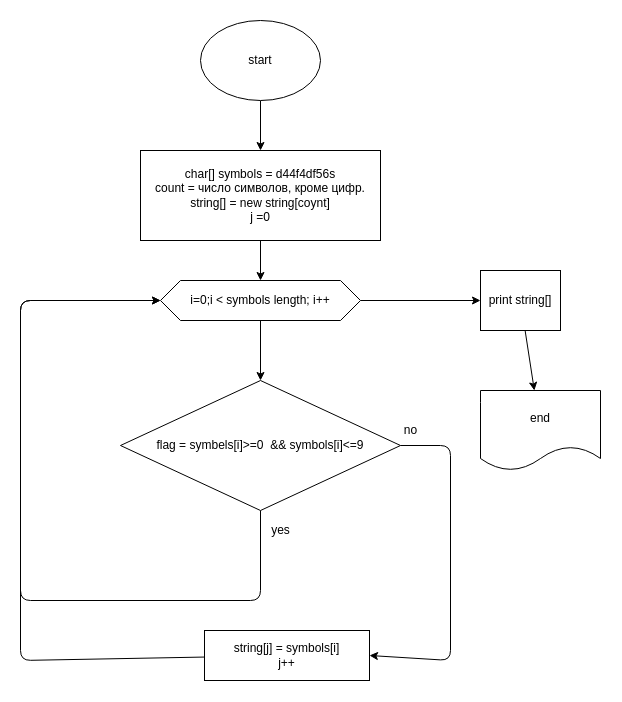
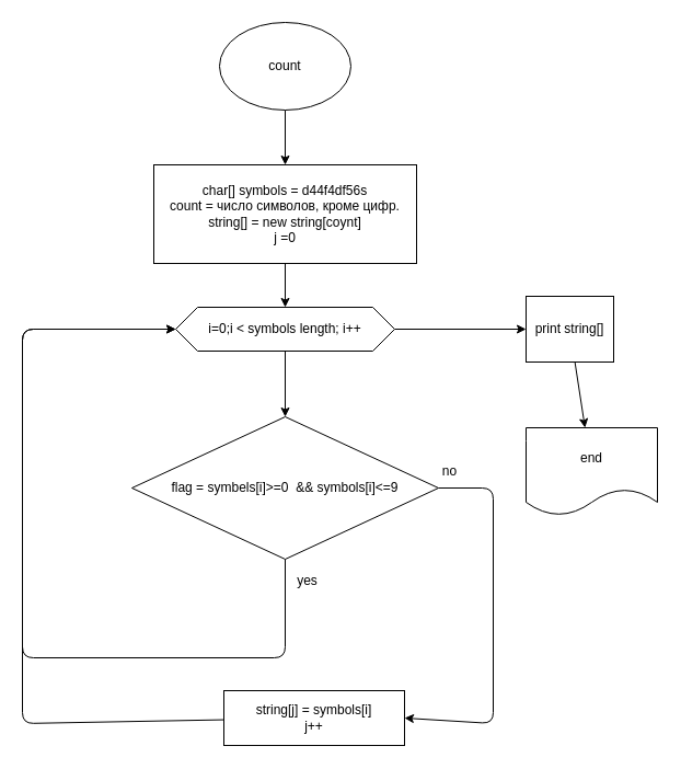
  <mxCell id="0" />
  <mxCell id="1" parent="0" />
  <mxCell id="2" value="" style="edgeStyle=none;html=1;" edge="1" parent="1" source="3" target="5"><mxGeometry relative="1" as="geometry" /></mxCell>
- <mxCell id="3" value="start" style="ellipse;whiteSpace=wrap;html=1;" vertex="1" parent="1"><mxGeometry x="200" y="20" width="120" height="80" as="geometry" /></mxCell>
+ <mxCell id="3" value="count" style="ellipse;whiteSpace=wrap;html=1;" vertex="1" parent="1"><mxGeometry x="200" y="20" width="120" height="80" as="geometry" /></mxCell>
  <mxCell id="4" value="" style="edgeStyle=none;html=1;" edge="1" parent="1" source="5"><mxGeometry relative="1" as="geometry"><mxPoint x="260" y="280" as="targetPoint" /></mxGeometry></mxCell>
  <mxCell id="5" value="char[] symbols&amp;nbsp;&lt;span&gt;= d44f4df56s&lt;/span&gt;&lt;br&gt;count = число символов, кроме цифр.&lt;br&gt;string[] = new string[coynt]&lt;br&gt;j =0" style="whiteSpace=wrap;html=1;" vertex="1" parent="1"><mxGeometry x="140" y="150" width="240" height="90" as="geometry" /></mxCell>
  <mxCell id="6" value="" style="edgeStyle=none;html=1;" edge="1" parent="1" source="8" target="11"><mxGeometry relative="1" as="geometry" /></mxCell>
  <mxCell id="7" value="" style="edgeStyle=none;html=1;" edge="1" parent="1" source="8" target="16"><mxGeometry relative="1" as="geometry" /></mxCell>
  <mxCell id="8" value="i=0;i &amp;lt; symbols length; i++" style="shape=hexagon;perimeter=hexagonPerimeter2;whiteSpace=wrap;html=1;fixedSize=1;" vertex="1" parent="1"><mxGeometry x="160" y="280" width="200" height="40" as="geometry" /></mxCell>
  <mxCell id="9" value="" style="edgeStyle=none;html=1;entryX=0;entryY=0.5;entryDx=0;entryDy=0;" edge="1" parent="1" source="11" target="8"><mxGeometry relative="1" as="geometry"><Array as="points"><mxPoint x="260" y="600" /><mxPoint x="20" y="600" /><mxPoint x="20" y="300" /></Array></mxGeometry></mxCell>
  <mxCell id="10" style="edgeStyle=none;html=1;entryX=1;entryY=0.5;entryDx=0;entryDy=0;" edge="1" parent="1" source="11" target="14"><mxGeometry relative="1" as="geometry"><Array as="points"><mxPoint x="450" y="445" /><mxPoint x="450" y="660" /></Array></mxGeometry></mxCell>
  <mxCell id="11" value="flag = symbels[i]&amp;gt;=0&amp;nbsp; &amp;amp;&amp;amp; symbols[i]&amp;lt;=9" style="rhombus;whiteSpace=wrap;html=1;" vertex="1" parent="1"><mxGeometry x="120" y="380" width="280" height="130" as="geometry" /></mxCell>
  <mxCell id="12" value="yes&lt;br&gt;" style="text;html=1;align=center;verticalAlign=middle;resizable=0;points=[];autosize=1;strokeColor=none;fillColor=none;" vertex="1" parent="1"><mxGeometry x="265" y="520" width="30" height="20" as="geometry" /></mxCell>
  <mxCell id="13" style="edgeStyle=none;html=1;entryX=0;entryY=0.5;entryDx=0;entryDy=0;" edge="1" parent="1" source="14" target="8"><mxGeometry relative="1" as="geometry"><Array as="points"><mxPoint x="20" y="660" /><mxPoint x="20" y="300" /></Array></mxGeometry></mxCell>
  <mxCell id="14" value="string[j] = symbols[i]&lt;br&gt;j++" style="whiteSpace=wrap;html=1;" vertex="1" parent="1"><mxGeometry x="204" y="630" width="165" height="50" as="geometry" /></mxCell>
  <mxCell id="15" value="" style="edgeStyle=none;html=1;" edge="1" parent="1" source="16" target="17"><mxGeometry relative="1" as="geometry" /></mxCell>
  <mxCell id="16" value="print string[]" style="whiteSpace=wrap;html=1;" vertex="1" parent="1"><mxGeometry x="480" y="270" width="80" height="60" as="geometry" /></mxCell>
  <mxCell id="17" value="end" style="shape=document;whiteSpace=wrap;html=1;boundedLbl=1;" vertex="1" parent="1"><mxGeometry x="480" y="390" width="120" height="80" as="geometry" /></mxCell>
  <mxCell id="18" value="no" style="text;html=1;align=center;verticalAlign=middle;resizable=0;points=[];autosize=1;strokeColor=none;fillColor=none;" vertex="1" parent="1"><mxGeometry x="395" y="420" width="30" height="20" as="geometry" /></mxCell>
